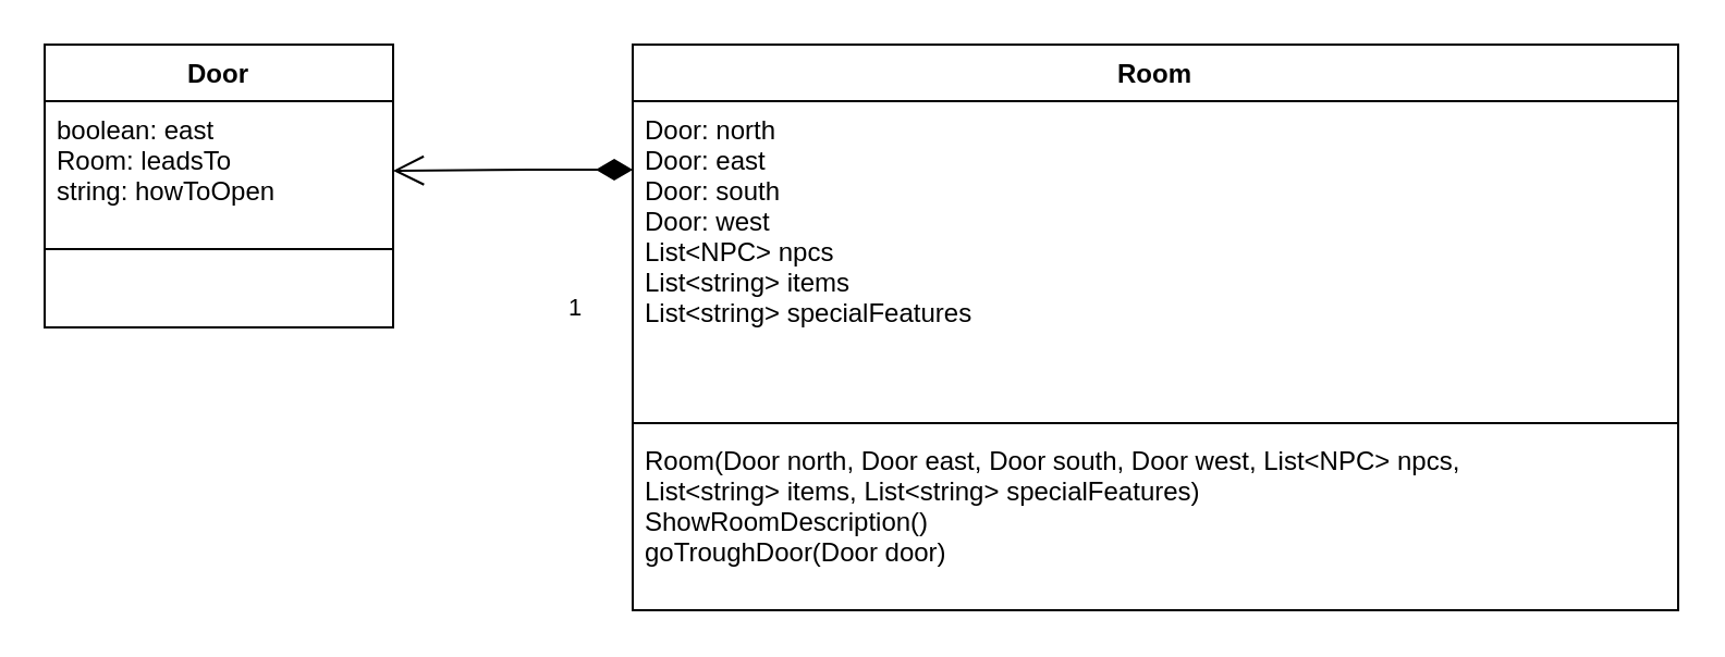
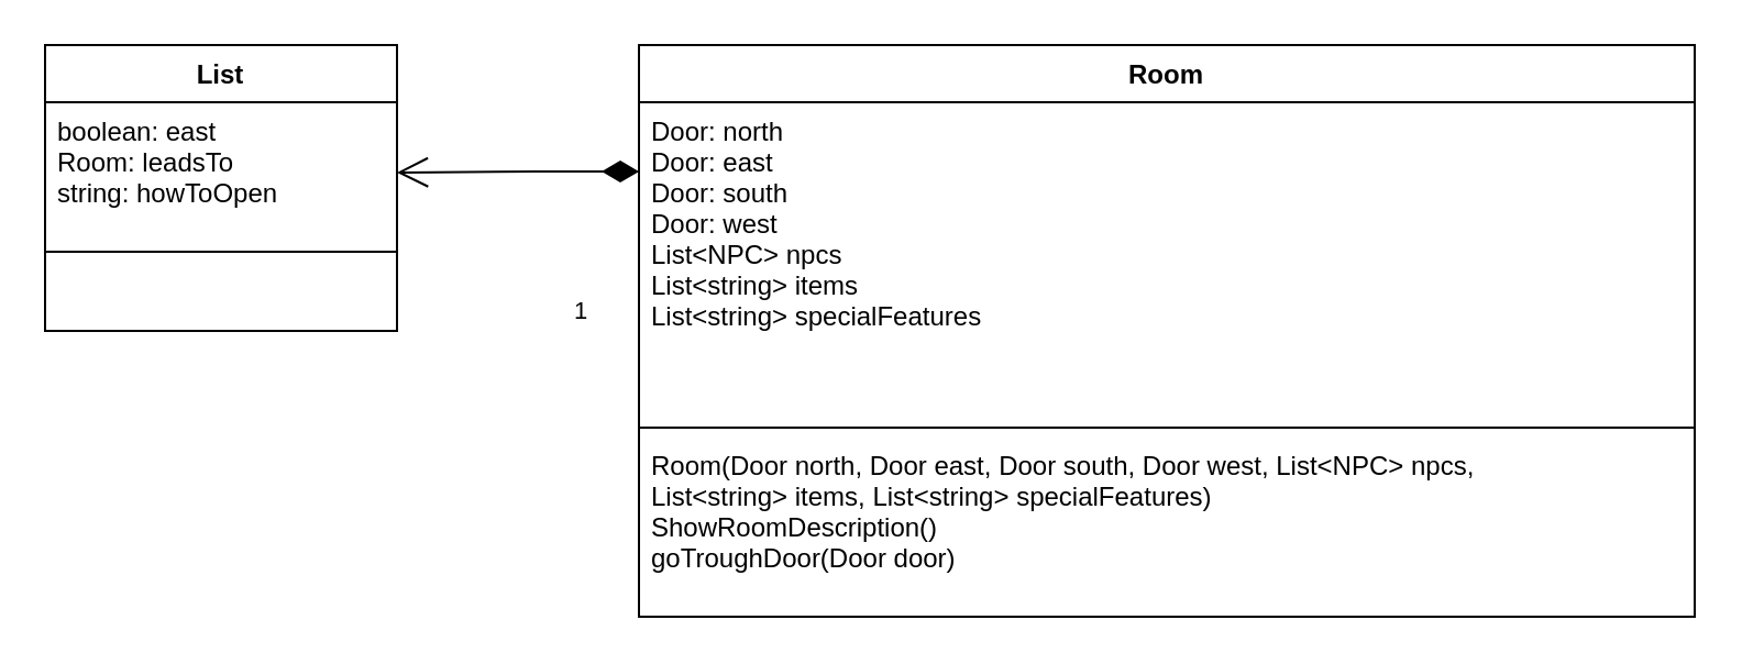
  <mxCell id="0" />
  <mxCell id="1" parent="0" />
- <mxCell id="2" value="Door" style="swimlane;fontStyle=1;align=center;verticalAlign=top;childLayout=stackLayout;horizontal=1;startSize=26;horizontalStack=0;resizeParent=1;resizeParentMax=0;resizeLast=0;collapsible=1;marginBottom=0;" vertex="1" parent="1"><mxGeometry x="20" y="20" width="160" height="130" as="geometry" /></mxCell>
+ <mxCell id="2" value="List" style="swimlane;fontStyle=1;align=center;verticalAlign=top;childLayout=stackLayout;horizontal=1;startSize=26;horizontalStack=0;resizeParent=1;resizeParentMax=0;resizeLast=0;collapsible=1;marginBottom=0;" vertex="1" parent="1"><mxGeometry x="20" y="20" width="160" height="130" as="geometry" /></mxCell>
  <mxCell id="3" value="boolean: east&#10;Room: leadsTo&#10;string: howToOpen" style="text;strokeColor=none;fillColor=none;align=left;verticalAlign=top;spacingLeft=4;spacingRight=4;overflow=hidden;rotatable=0;points=[[0,0.5],[1,0.5]];portConstraint=eastwest;" vertex="1" parent="2"><mxGeometry y="26" width="160" height="64" as="geometry" /></mxCell>
  <mxCell id="4" value="" style="line;strokeWidth=1;fillColor=none;align=left;verticalAlign=middle;spacingTop=-1;spacingLeft=3;spacingRight=3;rotatable=0;labelPosition=right;points=[];portConstraint=eastwest;" vertex="1" parent="2"><mxGeometry y="90" width="160" height="8" as="geometry" /></mxCell>
  <mxCell id="5" value="            " style="text;strokeColor=none;fillColor=none;align=left;verticalAlign=top;spacingLeft=4;spacingRight=4;overflow=hidden;rotatable=0;points=[[0,0.5],[1,0.5]];portConstraint=eastwest;" vertex="1" parent="2"><mxGeometry y="98" width="160" height="32" as="geometry" /></mxCell>
  <mxCell id="6" value="Room" style="swimlane;fontStyle=1;align=center;verticalAlign=top;childLayout=stackLayout;horizontal=1;startSize=26;horizontalStack=0;resizeParent=1;resizeParentMax=0;resizeLast=0;collapsible=1;marginBottom=0;" vertex="1" parent="1"><mxGeometry x="290" y="20" width="480" height="260" as="geometry" /></mxCell>
  <mxCell id="7" value="Door: north&#10;Door: east&#10;Door: south&#10;Door: west&#10;List&lt;NPC&gt; npcs&#10;List&lt;string&gt; items&#10;List&lt;string&gt; specialFeatures" style="text;strokeColor=none;fillColor=none;align=left;verticalAlign=top;spacingLeft=4;spacingRight=4;overflow=hidden;rotatable=0;points=[[0,0.5],[1,0.5]];portConstraint=eastwest;" vertex="1" parent="6"><mxGeometry y="26" width="480" height="144" as="geometry" /></mxCell>
  <mxCell id="8" value="" style="line;strokeWidth=1;fillColor=none;align=left;verticalAlign=middle;spacingTop=-1;spacingLeft=3;spacingRight=3;rotatable=0;labelPosition=right;points=[];portConstraint=eastwest;" vertex="1" parent="6"><mxGeometry y="170" width="480" height="8" as="geometry" /></mxCell>
  <mxCell id="9" value="Room(Door north, Door east, Door south, Door west, List&lt;NPC&gt; npcs, &#10;List&lt;string&gt; items, List&lt;string&gt; specialFeatures)&#10;ShowRoomDescription()&#10;goTroughDoor(Door door)" style="text;strokeColor=none;fillColor=none;align=left;verticalAlign=top;spacingLeft=4;spacingRight=4;overflow=hidden;rotatable=0;points=[[0,0.5],[1,0.5]];portConstraint=eastwest;" vertex="1" parent="6"><mxGeometry y="178" width="480" height="82" as="geometry" /></mxCell>
  <mxCell id="10" value="1" style="endArrow=open;html=1;endSize=12;startArrow=diamondThin;startSize=14;startFill=1;edgeStyle=orthogonalEdgeStyle;align=left;verticalAlign=bottom;entryX=1;entryY=0.5;entryDx=0;entryDy=0;exitX=0;exitY=0.219;exitDx=0;exitDy=0;exitPerimeter=0;" edge="1" parent="1" source="7" target="3"><mxGeometry x="-0.444" y="72" relative="1" as="geometry"><mxPoint x="240" y="130" as="sourcePoint" /><mxPoint x="290" y="80" as="targetPoint" /><mxPoint as="offset" /></mxGeometry></mxCell>
